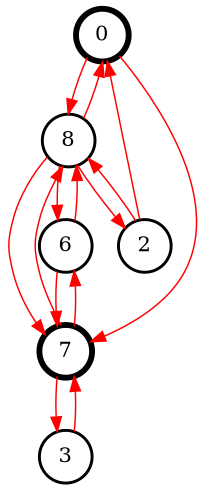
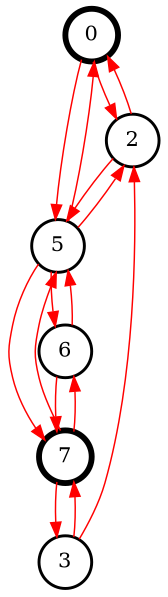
  digraph {
    forcelabels=true
    node [penwidth=2 shape=circle]
    edge [color=red]
    0 [penwidth=4]
    2
-   5 [label=8]
+   5
    7 [penwidth=4]
    6
    3
-   0 -> 7
+   0 -> 2
    0 -> 5
    2 -> 0
    2 -> 5
    5 -> 0
    5 -> 2
    5 -> 7
    5 -> 6
    7 -> 5
    7 -> 6
    7 -> 3
    6 -> 5
    6 -> 7
+   3 -> 2
    3 -> 7
  }
